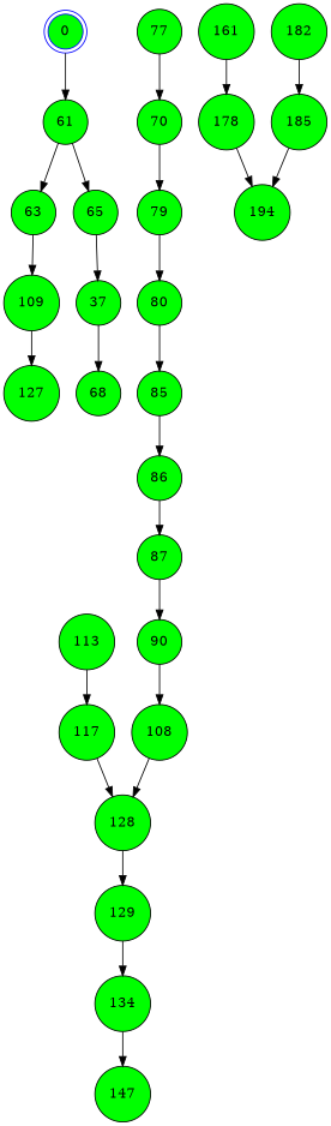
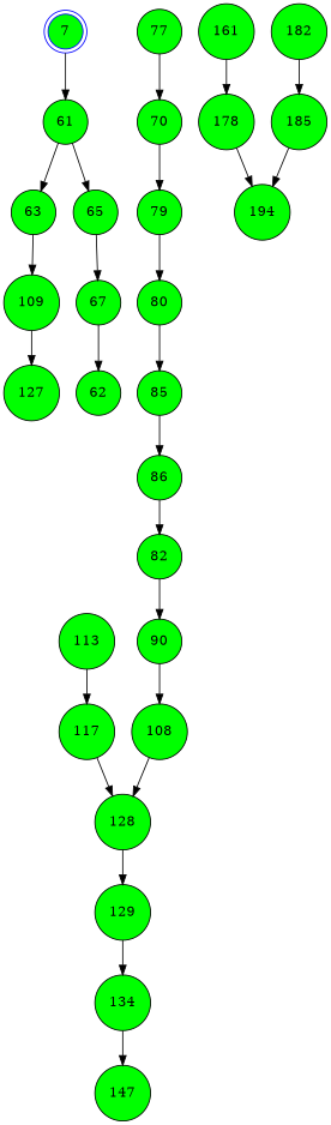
  digraph {
    rankdir=TB
    node [fillcolor=green fontcolor=black shape=circle style=filled]
-   0 [color=blue shape=doublecircle]
+   0 [color=blue shape=doublecircle label=7]
    61
    63
    65
    109
-   67 [label=37]
+   67
    127
-   68
+   68 [label=62]
    n9 [label=70]
    77
    79
    80
    85
    86
-   87
+   87 [label=82]
    90
    108
    128
    113
    117
    129
    134
    147
    161
    178
    194
    182
    185
    0 -> 61
    61 -> 63
    61 -> 65
    63 -> 109
    65 -> 67
    109 -> 127
    67 -> 68
    n9 -> 79
    77 -> n9
    79 -> 80
    80 -> 85
    85 -> 86
    86 -> 87
    87 -> 90
    90 -> 108
    108 -> 128
    128 -> 129
    113 -> 117
    117 -> 128
    129 -> 134
    134 -> 147
    161 -> 178
    178 -> 194
    182 -> 185
    185 -> 194
  }
